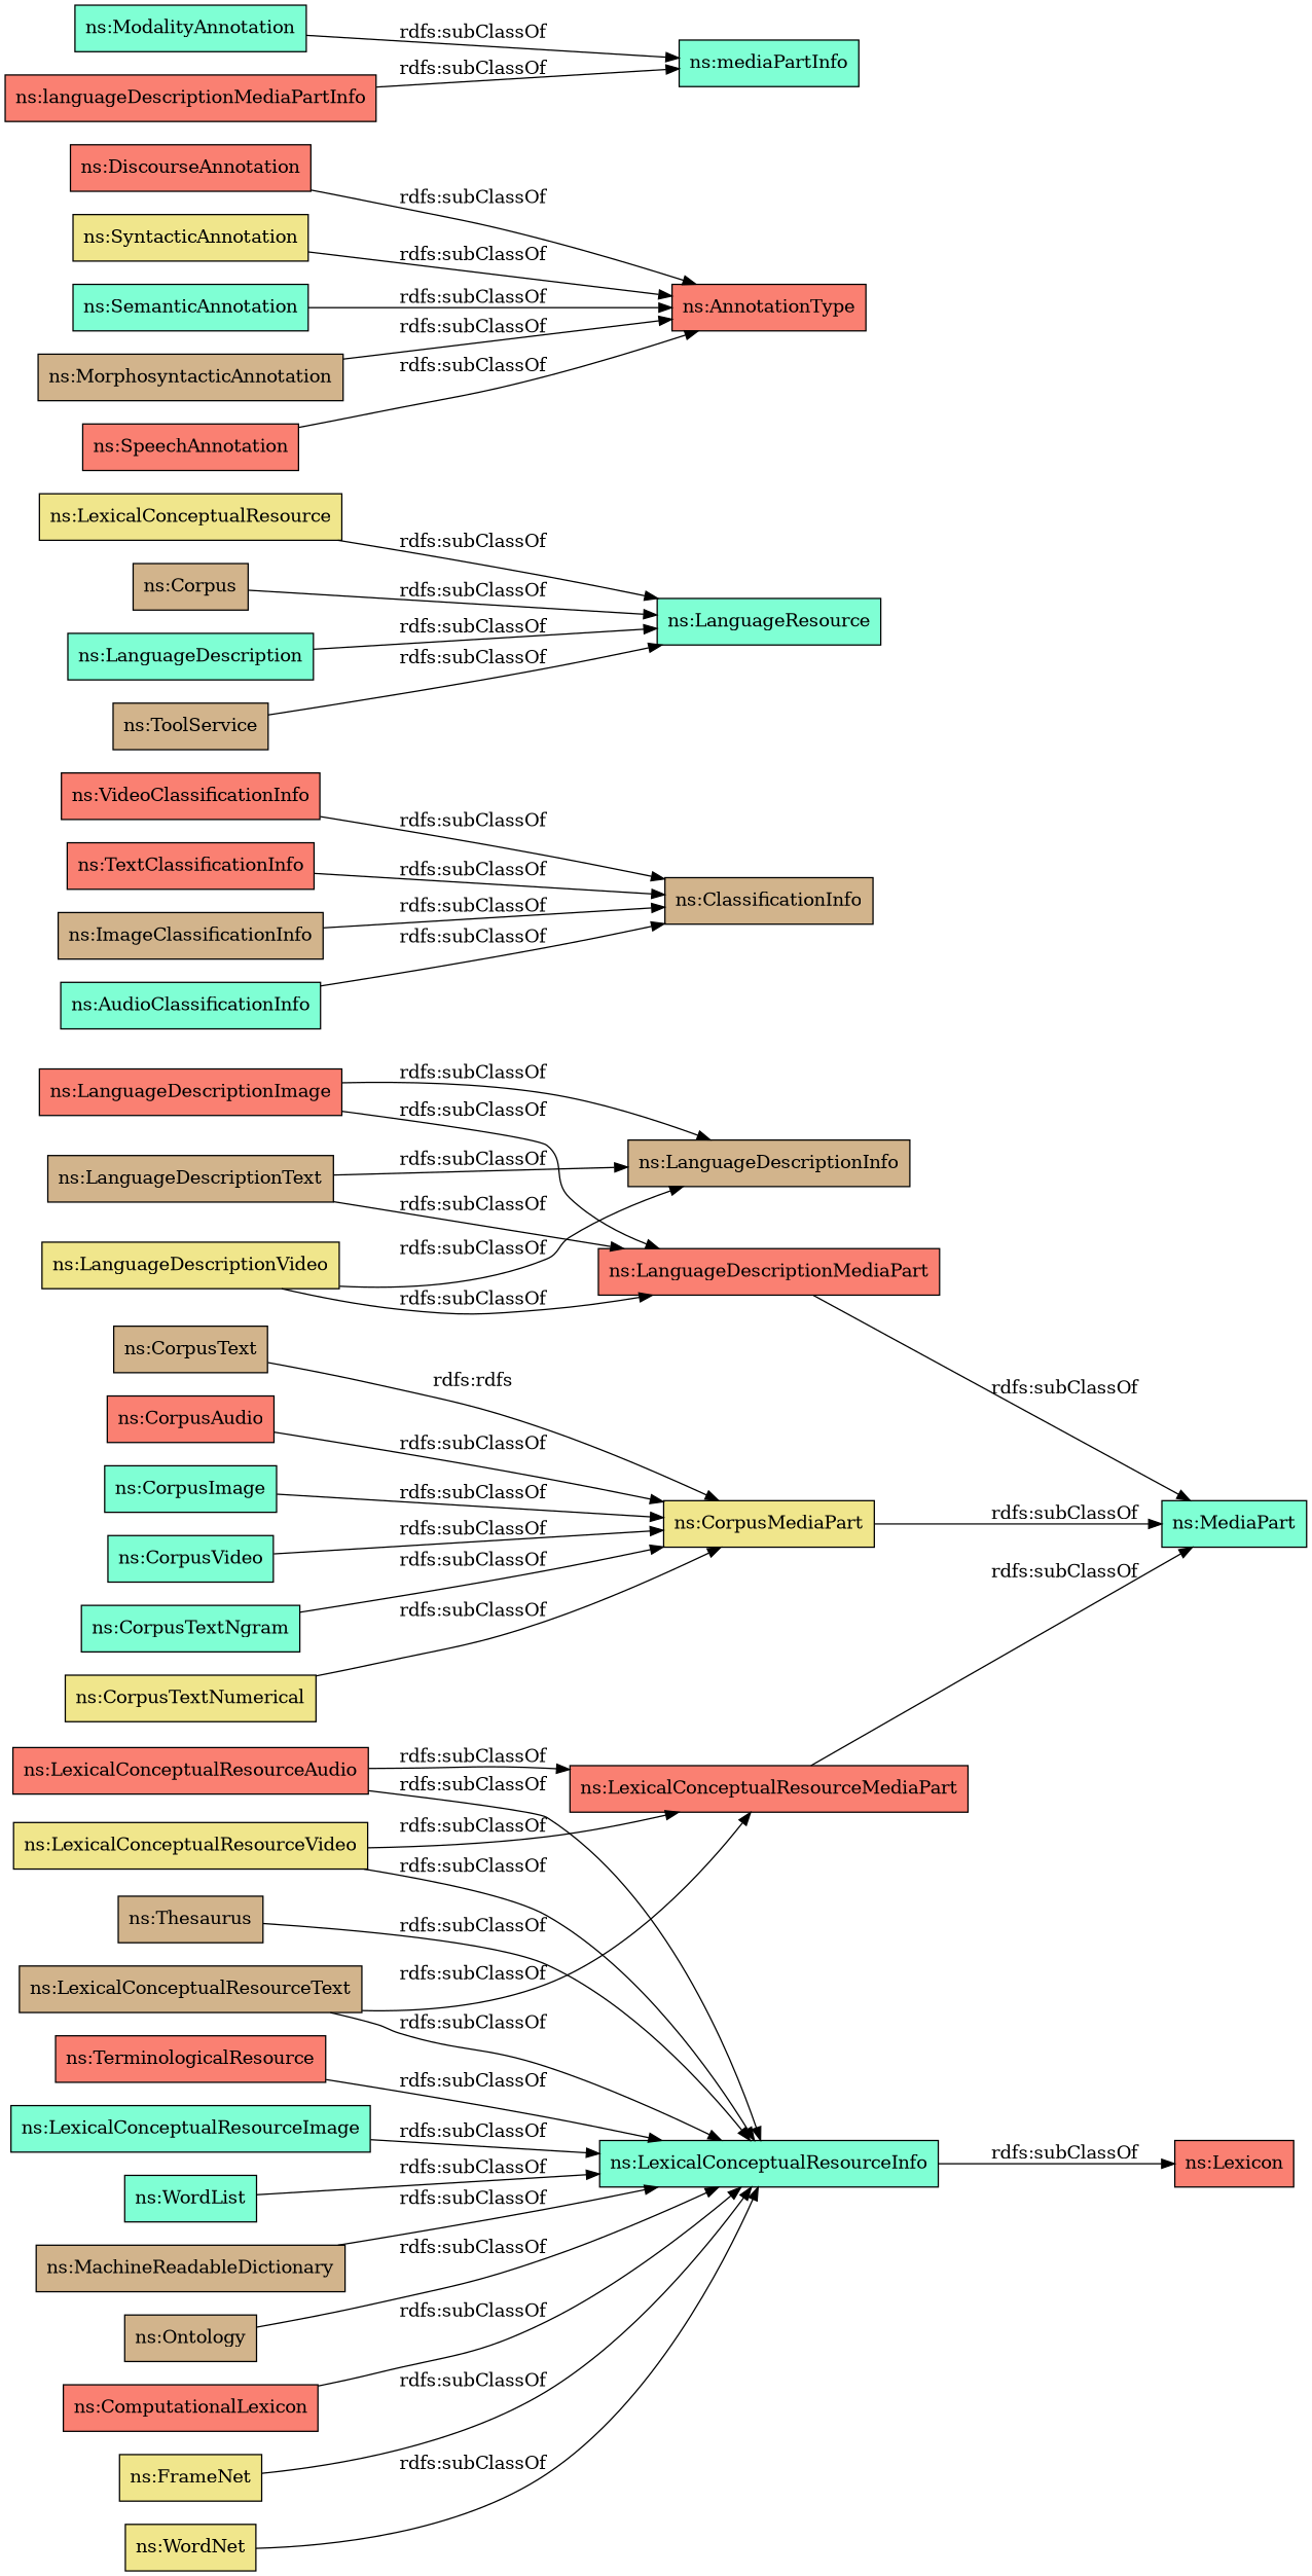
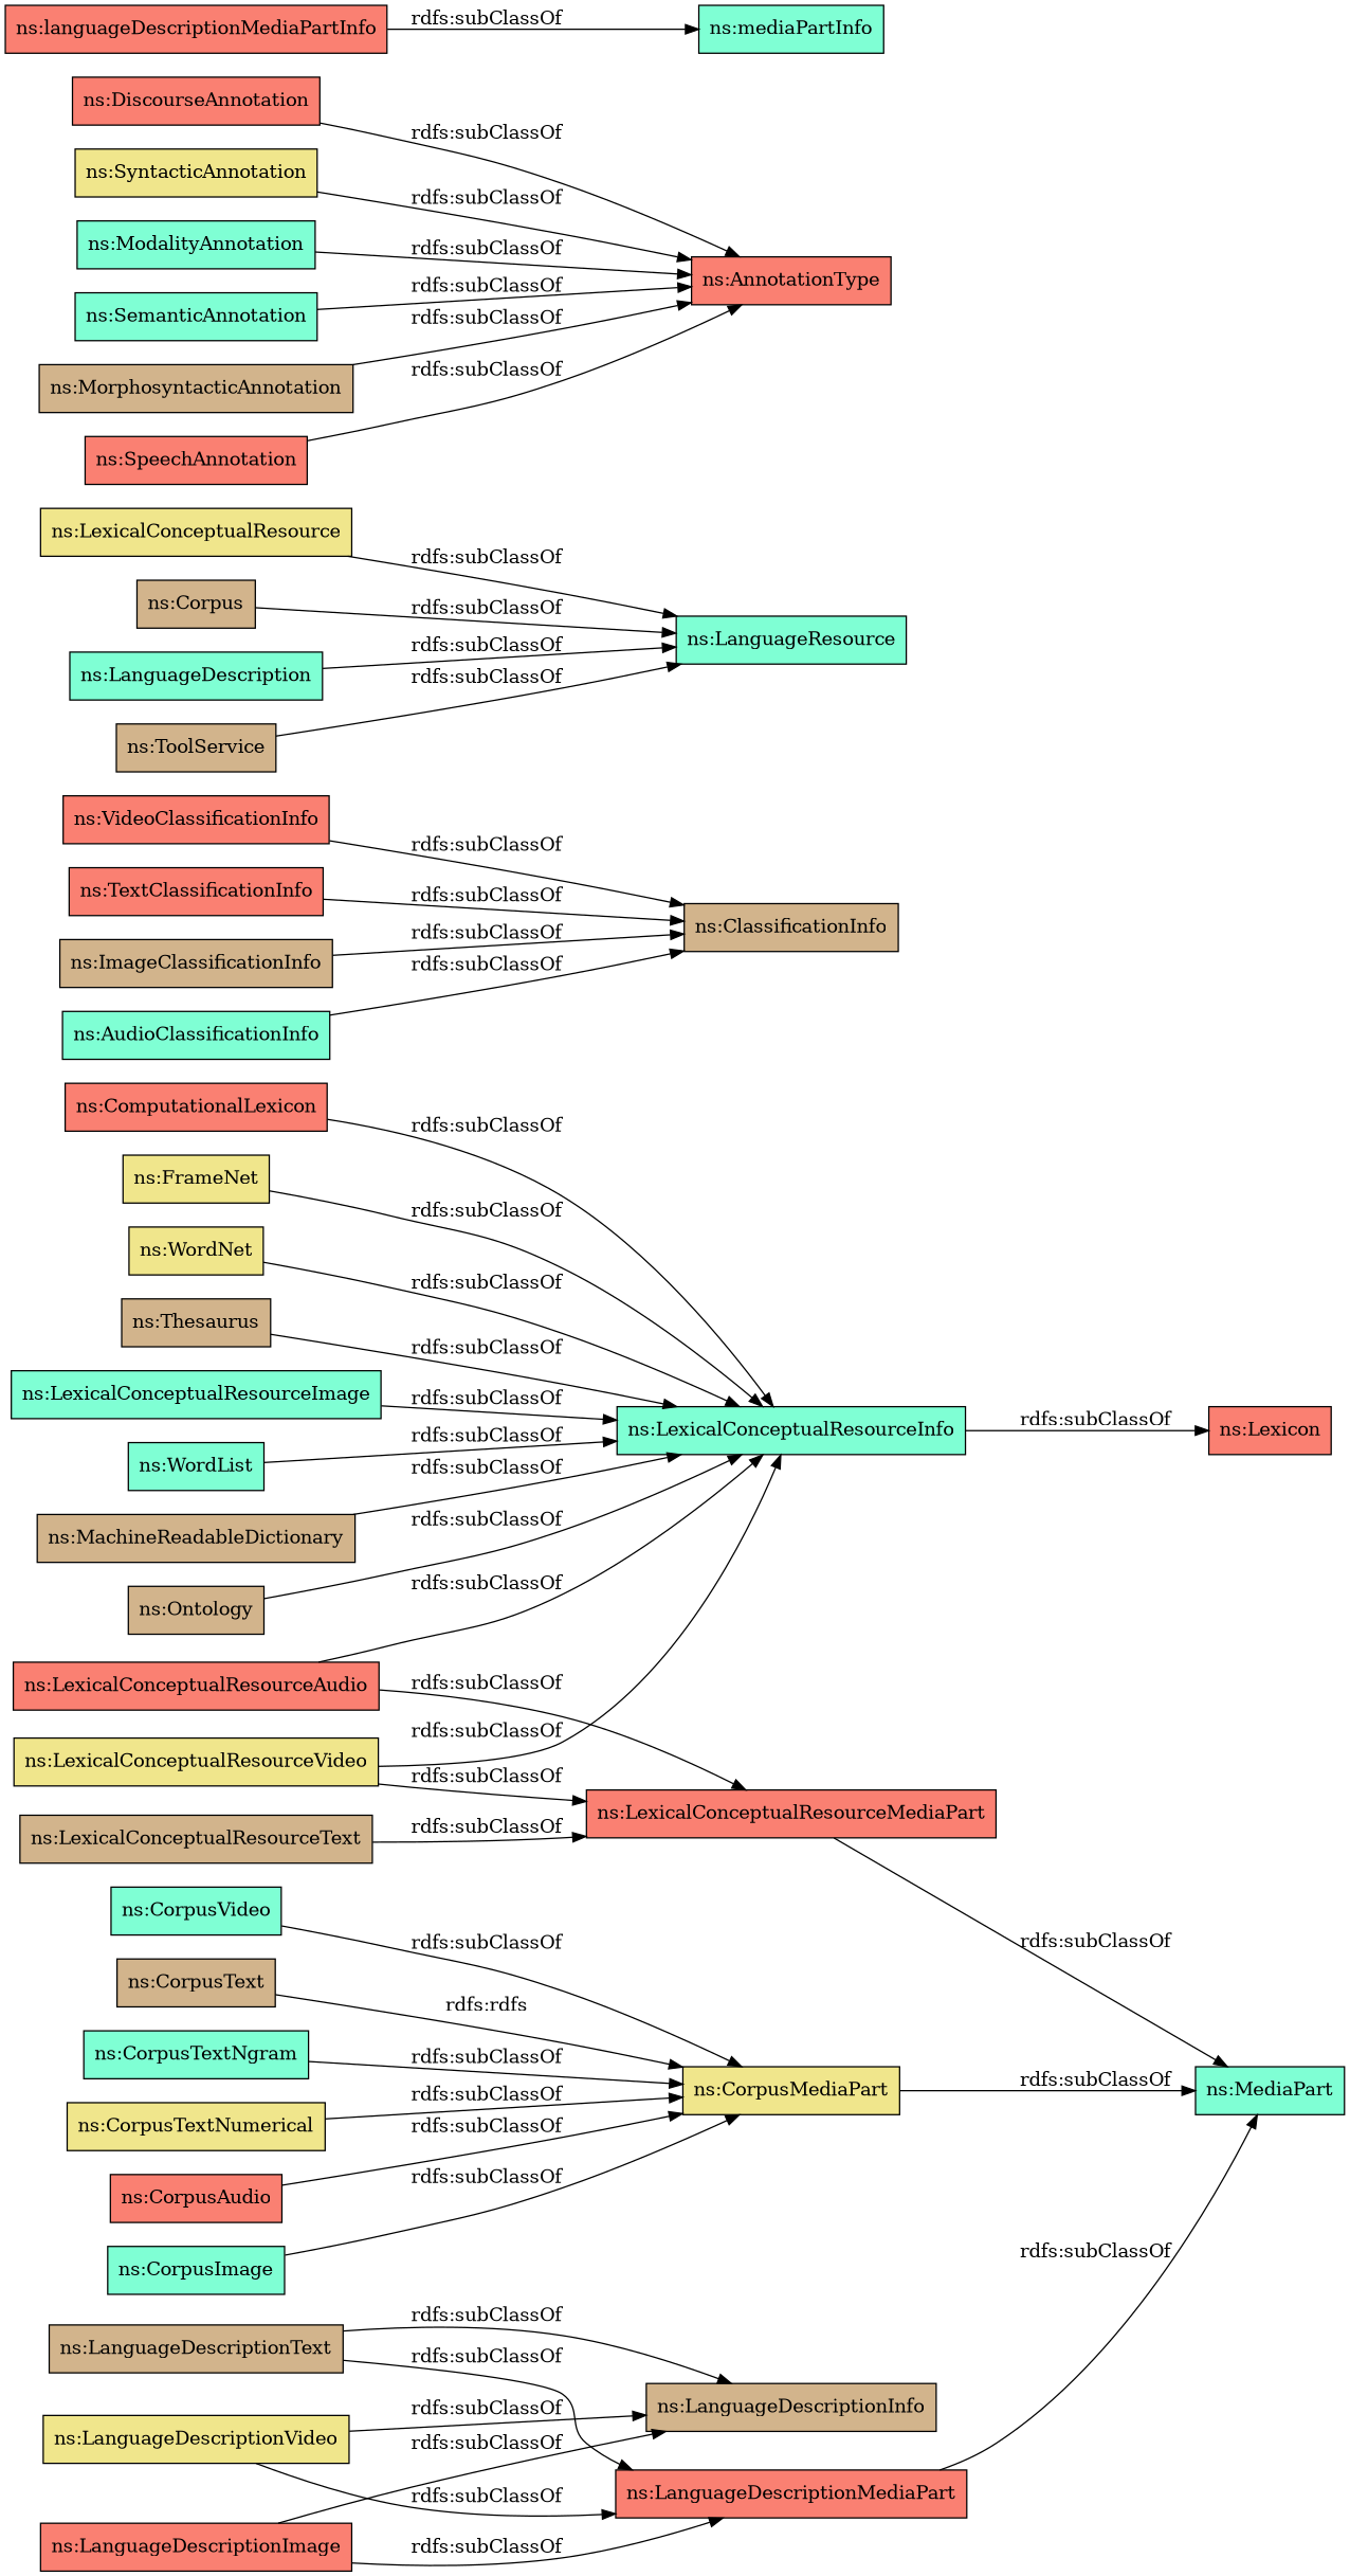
  digraph {
    rankdir=LR
    node [color=black fillcolor=salmon shape=rectangle style=filled]
    "ns:CorpusText" [fillcolor=tan]
    "ns:CorpusMediaPart" [fillcolor=khaki]
    "ns:MediaPart" [fillcolor=aquamarine]
    "ns:LexicalConceptualResourceInfo" [fillcolor=aquamarine]
    "ns:ComputationalLexicon"
    "ns:Lexicon"
    "ns:FrameNet" [fillcolor=khaki]
    "ns:CorpusAudio"
    "ns:LexicalConceptualResourceMediaPart"
    "ns:WordNet" [fillcolor=khaki]
    "ns:ClassificationInfo" [fillcolor=tan]
    "ns:VideoClassificationInfo"
    "ns:LexicalConceptualResource" [fillcolor=khaki]
    "ns:LanguageResource" [fillcolor=aquamarine]
    "ns:LanguageDescriptionImage"
    "ns:LanguageDescriptionMediaPart"
    "ns:LanguageDescriptionInfo" [fillcolor=tan]
    "ns:Thesaurus" [fillcolor=tan]
    "ns:LexicalConceptualResourceAudio"
    "ns:Corpus" [fillcolor=tan]
    "ns:LanguageDescription" [fillcolor=aquamarine]
    "ns:CorpusImage" [fillcolor=aquamarine]
    "ns:LexicalConceptualResourceVideo" [fillcolor=khaki]
-   "ns:TerminologicalResource"
    "ns:TextClassificationInfo"
    "ns:LexicalConceptualResourceImage" [fillcolor=aquamarine]
    "ns:CorpusVideo" [fillcolor=aquamarine]
    "ns:CorpusTextNgram" [fillcolor=aquamarine]
    "ns:LexicalConceptualResourceText" [fillcolor=tan]
    "ns:WordList" [fillcolor=aquamarine]
    "ns:LanguageDescriptionVideo" [fillcolor=khaki]
    "ns:ToolService" [fillcolor=tan]
    "ns:LanguageDescriptionText" [fillcolor=tan]
    "ns:CorpusTextNumerical" [fillcolor=khaki]
    "ns:MachineReadableDictionary" [fillcolor=tan]
    "ns:ImageClassificationInfo" [fillcolor=tan]
    "ns:Ontology" [fillcolor=tan]
    "ns:AudioClassificationInfo" [fillcolor=aquamarine]
    "ns:DiscourseAnnotation"
    "ns:AnnotationType"
    "ns:SyntacticAnnotation" [fillcolor=khaki]
    "ns:ModalityAnnotation" [fillcolor=aquamarine]
    "ns:SemanticAnnotation" [fillcolor=aquamarine]
    "ns:MorphosyntacticAnnotation" [fillcolor=tan]
    "ns:mediaPartInfo" [fillcolor=aquamarine]
    "ns:languageDescriptionMediaPartInfo"
    "ns:SpeechAnnotation"
    "ns:CorpusText" -> "ns:CorpusMediaPart" [label="rdfs:rdfs"]
    "ns:CorpusMediaPart" -> "ns:MediaPart" [label="rdfs:subClassOf"]
    "ns:LexicalConceptualResourceInfo" -> "ns:Lexicon" [label="rdfs:subClassOf"]
    "ns:ComputationalLexicon" -> "ns:LexicalConceptualResourceInfo" [label="rdfs:subClassOf"]
    "ns:FrameNet" -> "ns:LexicalConceptualResourceInfo" [label="rdfs:subClassOf"]
    "ns:CorpusAudio" -> "ns:CorpusMediaPart" [label="rdfs:subClassOf"]
    "ns:LexicalConceptualResourceMediaPart" -> "ns:MediaPart" [label="rdfs:subClassOf"]
    "ns:WordNet" -> "ns:LexicalConceptualResourceInfo" [label="rdfs:subClassOf"]
    "ns:VideoClassificationInfo" -> "ns:ClassificationInfo" [label="rdfs:subClassOf"]
    "ns:LexicalConceptualResource" -> "ns:LanguageResource" [label="rdfs:subClassOf"]
    "ns:LanguageDescriptionImage" -> "ns:LanguageDescriptionMediaPart" [label="rdfs:subClassOf"]
    "ns:LanguageDescriptionImage" -> "ns:LanguageDescriptionInfo" [label="rdfs:subClassOf"]
    "ns:LanguageDescriptionMediaPart" -> "ns:MediaPart" [label="rdfs:subClassOf"]
    "ns:Thesaurus" -> "ns:LexicalConceptualResourceInfo" [label="rdfs:subClassOf"]
    "ns:LexicalConceptualResourceAudio" -> "ns:LexicalConceptualResourceInfo" [label="rdfs:subClassOf"]
    "ns:LexicalConceptualResourceAudio" -> "ns:LexicalConceptualResourceMediaPart" [label="rdfs:subClassOf"]
    "ns:Corpus" -> "ns:LanguageResource" [label="rdfs:subClassOf"]
    "ns:LanguageDescription" -> "ns:LanguageResource" [label="rdfs:subClassOf"]
    "ns:CorpusImage" -> "ns:CorpusMediaPart" [label="rdfs:subClassOf"]
    "ns:LexicalConceptualResourceVideo" -> "ns:LexicalConceptualResourceInfo" [label="rdfs:subClassOf"]
    "ns:LexicalConceptualResourceVideo" -> "ns:LexicalConceptualResourceMediaPart" [label="rdfs:subClassOf"]
-   "ns:TerminologicalResource" -> "ns:LexicalConceptualResourceInfo" [label="rdfs:subClassOf"]
    "ns:TextClassificationInfo" -> "ns:ClassificationInfo" [label="rdfs:subClassOf"]
    "ns:LexicalConceptualResourceImage" -> "ns:LexicalConceptualResourceInfo" [label="rdfs:subClassOf"]
    "ns:CorpusVideo" -> "ns:CorpusMediaPart" [label="rdfs:subClassOf"]
    "ns:CorpusTextNgram" -> "ns:CorpusMediaPart" [label="rdfs:subClassOf"]
-   "ns:LexicalConceptualResourceText" -> "ns:LexicalConceptualResourceInfo" [label="rdfs:subClassOf"]
    "ns:LexicalConceptualResourceText" -> "ns:LexicalConceptualResourceMediaPart" [label="rdfs:subClassOf"]
    "ns:WordList" -> "ns:LexicalConceptualResourceInfo" [label="rdfs:subClassOf"]
    "ns:LanguageDescriptionVideo" -> "ns:LanguageDescriptionMediaPart" [label="rdfs:subClassOf"]
    "ns:LanguageDescriptionVideo" -> "ns:LanguageDescriptionInfo" [label="rdfs:subClassOf"]
    "ns:ToolService" -> "ns:LanguageResource" [label="rdfs:subClassOf"]
    "ns:LanguageDescriptionText" -> "ns:LanguageDescriptionMediaPart" [label="rdfs:subClassOf"]
    "ns:LanguageDescriptionText" -> "ns:LanguageDescriptionInfo" [label="rdfs:subClassOf"]
    "ns:CorpusTextNumerical" -> "ns:CorpusMediaPart" [label="rdfs:subClassOf"]
    "ns:MachineReadableDictionary" -> "ns:LexicalConceptualResourceInfo" [label="rdfs:subClassOf"]
    "ns:ImageClassificationInfo" -> "ns:ClassificationInfo" [label="rdfs:subClassOf"]
    "ns:Ontology" -> "ns:LexicalConceptualResourceInfo" [label="rdfs:subClassOf"]
    "ns:AudioClassificationInfo" -> "ns:ClassificationInfo" [label="rdfs:subClassOf"]
    "ns:DiscourseAnnotation" -> "ns:AnnotationType" [label="rdfs:subClassOf"]
    "ns:SyntacticAnnotation" -> "ns:AnnotationType" [label="rdfs:subClassOf"]
-   "ns:ModalityAnnotation" -> "ns:mediaPartInfo" [label="rdfs:subClassOf"]
+   "ns:ModalityAnnotation" -> "ns:AnnotationType" [label="rdfs:subClassOf"]
    "ns:SemanticAnnotation" -> "ns:AnnotationType" [label="rdfs:subClassOf"]
    "ns:MorphosyntacticAnnotation" -> "ns:AnnotationType" [label="rdfs:subClassOf"]
    "ns:languageDescriptionMediaPartInfo" -> "ns:mediaPartInfo" [label="rdfs:subClassOf"]
    "ns:SpeechAnnotation" -> "ns:AnnotationType" [label="rdfs:subClassOf"]
  }
